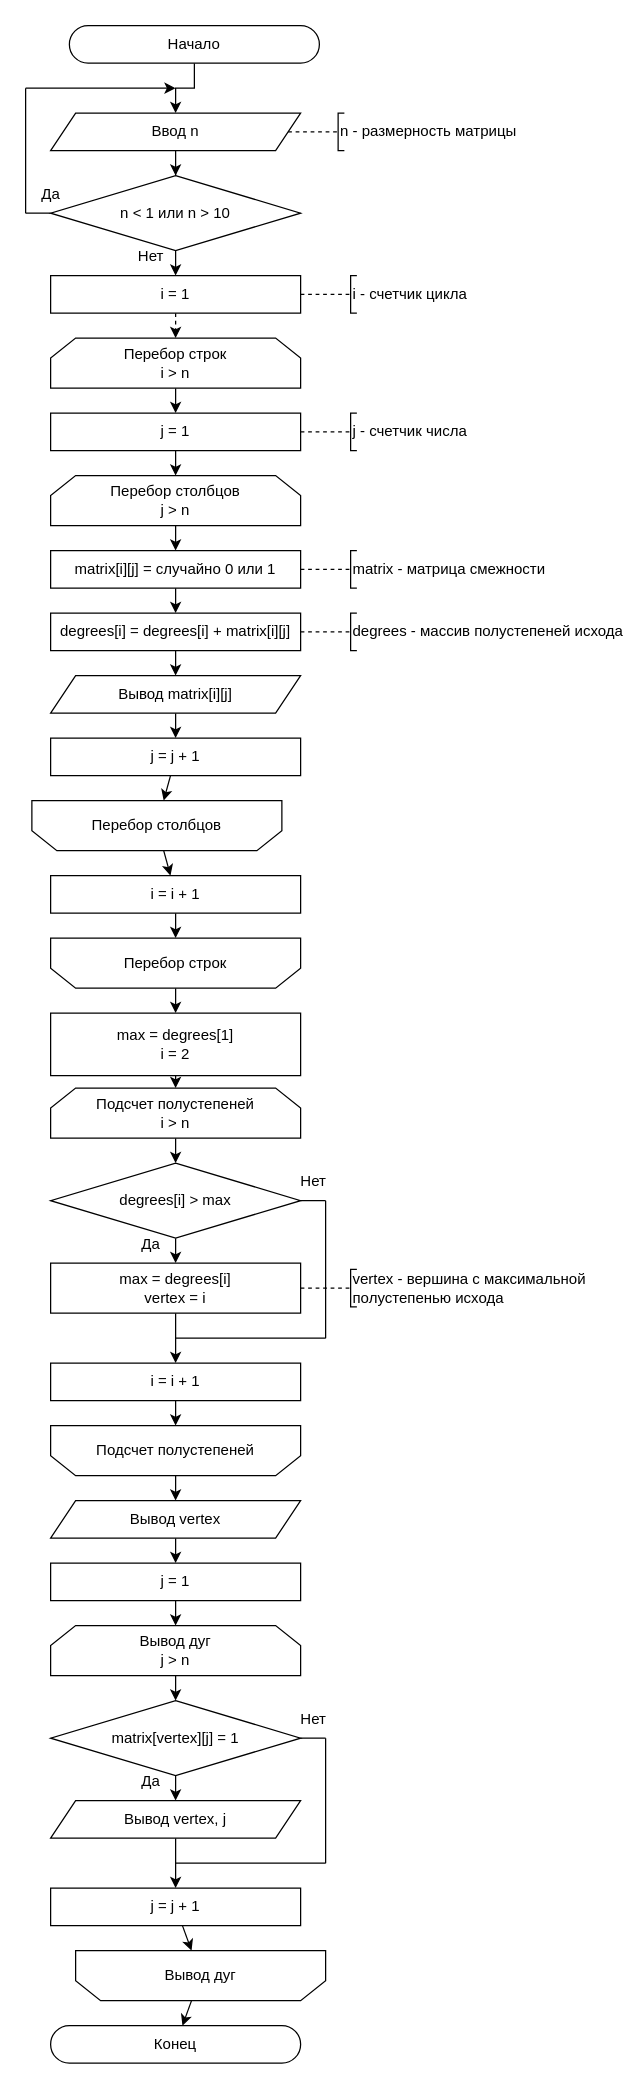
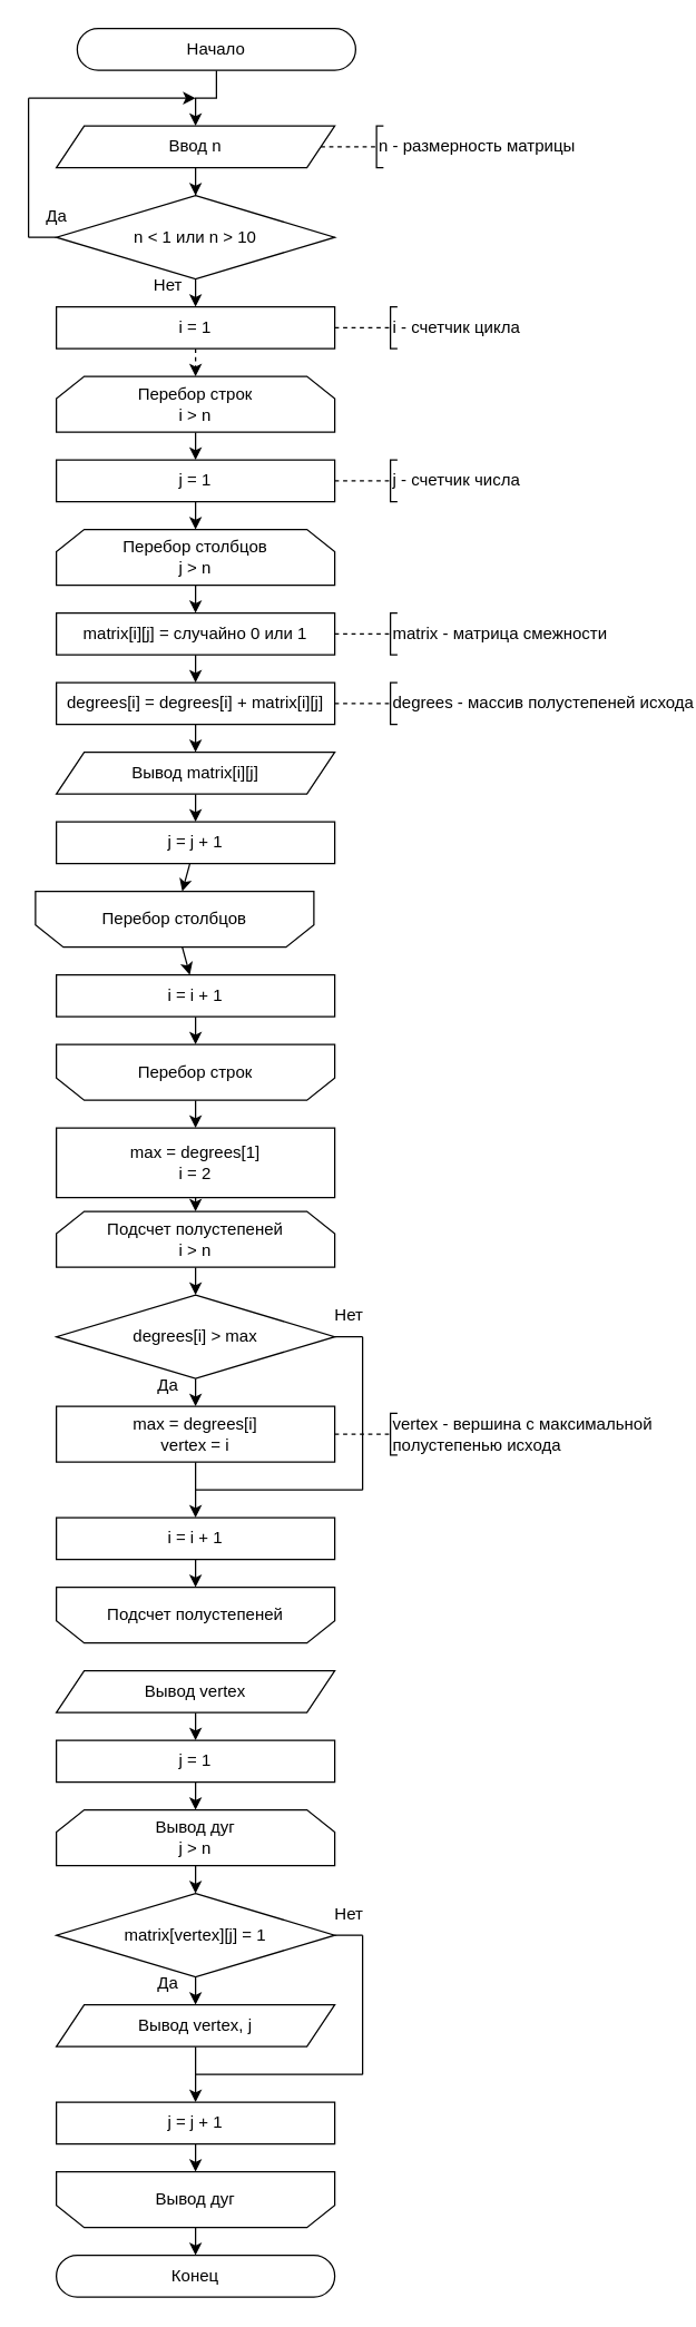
  <mxCell id="0" />
  <mxCell id="1" parent="0" />
  <mxCell id="2" style="edgeStyle=orthogonalEdgeStyle;rounded=0;orthogonalLoop=1;jettySize=auto;html=1;" parent="1" source="3" target="5" edge="1"><mxGeometry relative="1" as="geometry" /></mxCell>
  <mxCell id="3" value="Начало" style="rounded=1;whiteSpace=wrap;html=1;arcSize=50;" parent="1" vertex="1"><mxGeometry x="55" y="20" width="200" height="30" as="geometry" /></mxCell>
  <mxCell id="4" style="edgeStyle=orthogonalEdgeStyle;rounded=0;orthogonalLoop=1;jettySize=auto;html=1;" parent="1" source="5" target="9" edge="1"><mxGeometry relative="1" as="geometry" /></mxCell>
  <mxCell id="5" value="Ввод n" style="shape=parallelogram;perimeter=parallelogramPerimeter;whiteSpace=wrap;html=1;fixedSize=1;" parent="1" vertex="1"><mxGeometry x="40" y="90" width="200" height="30" as="geometry" /></mxCell>
  <mxCell id="6" value="n - размерность матрицы" style="strokeWidth=1;html=1;shape=mxgraph.flowchart.annotation_1;align=left;pointerEvents=1;" parent="1" vertex="1"><mxGeometry x="270" y="90" width="5" height="30" as="geometry" /></mxCell>
  <mxCell id="7" value="" style="endArrow=none;html=1;rounded=0;entryX=0;entryY=0.5;entryDx=0;entryDy=0;entryPerimeter=0;dashed=1;" parent="1" source="5" target="6" edge="1"><mxGeometry width="50" height="50" relative="1" as="geometry"><mxPoint x="240" y="105" as="sourcePoint" /><mxPoint x="320" y="95" as="targetPoint" /></mxGeometry></mxCell>
  <mxCell id="8" style="edgeStyle=orthogonalEdgeStyle;rounded=0;orthogonalLoop=1;jettySize=auto;html=1;" parent="1" source="9" edge="1"><mxGeometry relative="1" as="geometry"><mxPoint x="140" y="220" as="targetPoint" /></mxGeometry></mxCell>
  <mxCell id="9" value="n &amp;lt; 1 или n &amp;gt; 10" style="rhombus;whiteSpace=wrap;html=1;" parent="1" vertex="1"><mxGeometry x="40" y="140" width="200" height="60" as="geometry" /></mxCell>
  <mxCell id="10" value="" style="endArrow=none;html=1;rounded=0;entryX=0;entryY=0.5;entryDx=0;entryDy=0;" parent="1" target="9" edge="1"><mxGeometry width="50" height="50" relative="1" as="geometry"><mxPoint x="20" y="170" as="sourcePoint" /><mxPoint x="230" y="140" as="targetPoint" /></mxGeometry></mxCell>
  <mxCell id="11" value="" style="endArrow=classic;html=1;rounded=0;endFill=1;" parent="1" edge="1"><mxGeometry width="50" height="50" relative="1" as="geometry"><mxPoint x="20" y="70" as="sourcePoint" /><mxPoint x="140" y="70" as="targetPoint" /></mxGeometry></mxCell>
  <mxCell id="12" value="" style="endArrow=none;html=1;rounded=0;" parent="1" edge="1"><mxGeometry width="50" height="50" relative="1" as="geometry"><mxPoint x="20" y="170" as="sourcePoint" /><mxPoint x="20" y="70" as="targetPoint" /></mxGeometry></mxCell>
  <mxCell id="13" value="Да" style="text;html=1;align=center;verticalAlign=middle;resizable=0;points=[];autosize=1;strokeColor=none;fillColor=none;" parent="1" vertex="1"><mxGeometry x="20" y="140" width="40" height="30" as="geometry" /></mxCell>
  <mxCell id="14" value="Нет" style="text;html=1;align=center;verticalAlign=middle;resizable=0;points=[];autosize=1;strokeColor=none;fillColor=none;" parent="1" vertex="1"><mxGeometry x="100" y="190" width="40" height="30" as="geometry" /></mxCell>
  <mxCell id="15" style="edgeStyle=none;html=1;dashed=1;" parent="1" source="16" target="18" edge="1"><mxGeometry relative="1" as="geometry" /></mxCell>
  <mxCell id="16" value="i = 1" style="rounded=0;whiteSpace=wrap;html=1;" parent="1" vertex="1"><mxGeometry x="40" y="220" width="200" height="30" as="geometry" /></mxCell>
  <mxCell id="17" style="edgeStyle=none;html=1;" parent="1" source="18" target="20" edge="1"><mxGeometry relative="1" as="geometry" /></mxCell>
  <mxCell id="18" value="Перебор строк&lt;br&gt;&lt;div&gt;&lt;font style=&quot;color: rgb(0, 0, 0);&quot;&gt;i &amp;gt; n&lt;/font&gt;&lt;/div&gt;" style="shape=loopLimit;whiteSpace=wrap;html=1;" parent="1" vertex="1"><mxGeometry x="40" y="270" width="200" height="40" as="geometry" /></mxCell>
  <mxCell id="19" style="edgeStyle=none;html=1;" parent="1" source="20" target="22" edge="1"><mxGeometry relative="1" as="geometry" /></mxCell>
  <mxCell id="20" value="j = 1" style="rounded=0;whiteSpace=wrap;html=1;" parent="1" vertex="1"><mxGeometry x="40" y="330" width="200" height="30" as="geometry" /></mxCell>
  <mxCell id="21" style="edgeStyle=none;html=1;" parent="1" source="22" target="24" edge="1"><mxGeometry relative="1" as="geometry" /></mxCell>
  <mxCell id="22" value="Перебор столбцов&lt;br&gt;&lt;div&gt;&lt;font style=&quot;color: rgb(0, 0, 0);&quot;&gt;j &amp;gt; n&lt;/font&gt;&lt;/div&gt;" style="shape=loopLimit;whiteSpace=wrap;html=1;" parent="1" vertex="1"><mxGeometry x="40" y="380" width="200" height="40" as="geometry" /></mxCell>
  <mxCell id="23" style="edgeStyle=none;html=1;" parent="1" source="24" target="30" edge="1"><mxGeometry relative="1" as="geometry" /></mxCell>
  <mxCell id="24" value="matrix[i][j] = случайно 0 или 1" style="rounded=0;whiteSpace=wrap;html=1;" parent="1" vertex="1"><mxGeometry x="40" y="440" width="200" height="30" as="geometry" /></mxCell>
  <mxCell id="25" value="i - счетчик цикла" style="strokeWidth=1;html=1;shape=mxgraph.flowchart.annotation_1;align=left;pointerEvents=1;" parent="1" vertex="1"><mxGeometry x="280" y="220" width="5" height="30" as="geometry" /></mxCell>
  <mxCell id="26" value="" style="endArrow=none;html=1;rounded=0;entryX=0;entryY=0.5;entryDx=0;entryDy=0;entryPerimeter=0;dashed=1;" parent="1" target="25" edge="1"><mxGeometry width="50" height="50" relative="1" as="geometry"><mxPoint x="240" y="235" as="sourcePoint" /><mxPoint x="330" y="225" as="targetPoint" /></mxGeometry></mxCell>
  <mxCell id="27" value="j - счетчик числа" style="strokeWidth=1;html=1;shape=mxgraph.flowchart.annotation_1;align=left;pointerEvents=1;" parent="1" vertex="1"><mxGeometry x="280" y="330" width="5" height="30" as="geometry" /></mxCell>
  <mxCell id="28" value="" style="endArrow=none;html=1;rounded=0;entryX=0;entryY=0.5;entryDx=0;entryDy=0;entryPerimeter=0;dashed=1;" parent="1" target="27" edge="1"><mxGeometry width="50" height="50" relative="1" as="geometry"><mxPoint x="240" y="345" as="sourcePoint" /><mxPoint x="330" y="335" as="targetPoint" /></mxGeometry></mxCell>
  <mxCell id="29" style="edgeStyle=none;html=1;" parent="1" source="30" target="83" edge="1"><mxGeometry relative="1" as="geometry" /></mxCell>
  <mxCell id="30" value="degrees[i] =&amp;nbsp;&lt;span style=&quot;color: rgb(0, 0, 0);&quot;&gt;degrees[i] + matrix[i][j]&lt;/span&gt;" style="rounded=0;whiteSpace=wrap;html=1;" parent="1" vertex="1"><mxGeometry x="40" y="490" width="200" height="30" as="geometry" /></mxCell>
  <mxCell id="31" style="edgeStyle=none;html=1;" parent="1" source="32" target="36" edge="1"><mxGeometry relative="1" as="geometry" /></mxCell>
  <mxCell id="32" value="&lt;span style=&quot;color: rgb(0, 0, 0);&quot;&gt;Перебор столбцов&lt;/span&gt;" style="shape=loopLimit;whiteSpace=wrap;html=1;direction=west;" parent="1" vertex="1"><mxGeometry x="25" y="640" width="200" height="40" as="geometry" /></mxCell>
  <mxCell id="33" style="edgeStyle=none;html=1;" parent="1" source="34" target="32" edge="1"><mxGeometry relative="1" as="geometry" /></mxCell>
  <mxCell id="34" value="j = j + 1" style="rounded=0;whiteSpace=wrap;html=1;" parent="1" vertex="1"><mxGeometry x="40" y="590" width="200" height="30" as="geometry" /></mxCell>
  <mxCell id="35" style="edgeStyle=none;html=1;" parent="1" source="36" target="38" edge="1"><mxGeometry relative="1" as="geometry" /></mxCell>
  <mxCell id="36" value="i = i + 1" style="rounded=0;whiteSpace=wrap;html=1;" parent="1" vertex="1"><mxGeometry x="40" y="700" width="200" height="30" as="geometry" /></mxCell>
  <mxCell id="37" style="edgeStyle=none;html=1;" parent="1" source="38" target="42" edge="1"><mxGeometry relative="1" as="geometry" /></mxCell>
  <mxCell id="38" value="&lt;span style=&quot;color: rgb(0, 0, 0);&quot;&gt;Перебор строк&lt;/span&gt;" style="shape=loopLimit;whiteSpace=wrap;html=1;direction=west;" parent="1" vertex="1"><mxGeometry x="40" y="750" width="200" height="40" as="geometry" /></mxCell>
  <mxCell id="39" value="matrix - матрица смежности" style="strokeWidth=1;html=1;shape=mxgraph.flowchart.annotation_1;align=left;pointerEvents=1;" parent="1" vertex="1"><mxGeometry x="280" y="440" width="5" height="30" as="geometry" /></mxCell>
  <mxCell id="40" value="" style="endArrow=none;html=1;rounded=0;entryX=0;entryY=0.5;entryDx=0;entryDy=0;entryPerimeter=0;dashed=1;" parent="1" target="39" edge="1"><mxGeometry width="50" height="50" relative="1" as="geometry"><mxPoint x="240" y="455" as="sourcePoint" /><mxPoint x="330" y="445" as="targetPoint" /></mxGeometry></mxCell>
  <mxCell id="41" style="edgeStyle=none;html=1;" parent="1" source="42" target="46" edge="1"><mxGeometry relative="1" as="geometry" /></mxCell>
  <mxCell id="42" value="max = degrees[1]&lt;div&gt;&lt;font style=&quot;color: rgb(0, 0, 0);&quot;&gt;i = 2&lt;/font&gt;&lt;/div&gt;" style="rounded=0;whiteSpace=wrap;html=1;" parent="1" vertex="1"><mxGeometry x="40" y="810" width="200" height="50" as="geometry" /></mxCell>
  <mxCell id="43" value="degrees - массив полустепеней исхода" style="strokeWidth=1;html=1;shape=mxgraph.flowchart.annotation_1;align=left;pointerEvents=1;" parent="1" vertex="1"><mxGeometry x="280" y="490" width="5" height="30" as="geometry" /></mxCell>
  <mxCell id="44" value="" style="endArrow=none;html=1;rounded=0;entryX=0;entryY=0.5;entryDx=0;entryDy=0;entryPerimeter=0;dashed=1;" parent="1" target="43" edge="1"><mxGeometry width="50" height="50" relative="1" as="geometry"><mxPoint x="240" y="505" as="sourcePoint" /><mxPoint x="330" y="495" as="targetPoint" /></mxGeometry></mxCell>
  <mxCell id="45" style="edgeStyle=none;html=1;" parent="1" source="46" target="48" edge="1"><mxGeometry relative="1" as="geometry" /></mxCell>
  <mxCell id="46" value="Подсчет полустепеней&lt;div&gt;&lt;font style=&quot;color: rgb(0, 0, 0);&quot;&gt;i &amp;gt; n&lt;/font&gt;&lt;/div&gt;" style="shape=loopLimit;whiteSpace=wrap;html=1;" parent="1" vertex="1"><mxGeometry x="40" y="870" width="200" height="40" as="geometry" /></mxCell>
  <mxCell id="47" style="edgeStyle=none;html=1;" parent="1" source="48" target="50" edge="1"><mxGeometry relative="1" as="geometry" /></mxCell>
  <mxCell id="48" value="degrees[i] &amp;gt; max" style="rhombus;whiteSpace=wrap;html=1;" parent="1" vertex="1"><mxGeometry x="40" y="930" width="200" height="60" as="geometry" /></mxCell>
  <mxCell id="49" style="edgeStyle=none;html=1;" parent="1" source="50" target="64" edge="1"><mxGeometry relative="1" as="geometry" /></mxCell>
  <mxCell id="50" value="max = degrees[i]&lt;div&gt;&lt;font style=&quot;color: rgb(0, 0, 0);&quot;&gt;vertex = i&lt;/font&gt;&lt;/div&gt;" style="rounded=0;whiteSpace=wrap;html=1;" parent="1" vertex="1"><mxGeometry x="40" y="1010" width="200" height="40" as="geometry" /></mxCell>
  <mxCell id="51" value="Да" style="text;html=1;align=center;verticalAlign=middle;resizable=0;points=[];autosize=1;strokeColor=none;fillColor=none;" parent="1" vertex="1"><mxGeometry x="100" y="980" width="40" height="30" as="geometry" /></mxCell>
- <mxCell id="52" style="edgeStyle=none;html=1;" parent="1" source="53" target="60" edge="1"><mxGeometry relative="1" as="geometry" /></mxCell>
  <mxCell id="53" value="&lt;span style=&quot;color: rgb(0, 0, 0);&quot;&gt;Подсчет полустепеней&lt;/span&gt;" style="shape=loopLimit;whiteSpace=wrap;html=1;direction=west;" parent="1" vertex="1"><mxGeometry x="40" y="1140" width="200" height="40" as="geometry" /></mxCell>
  <mxCell id="54" value="" style="endArrow=none;html=1;exitX=1;exitY=0.5;exitDx=0;exitDy=0;" parent="1" source="48" edge="1"><mxGeometry width="50" height="50" relative="1" as="geometry"><mxPoint x="170" y="1070" as="sourcePoint" /><mxPoint x="260" y="960" as="targetPoint" /></mxGeometry></mxCell>
  <mxCell id="55" value="" style="endArrow=none;html=1;exitX=1;exitY=0.5;exitDx=0;exitDy=0;" parent="1" edge="1"><mxGeometry width="50" height="50" relative="1" as="geometry"><mxPoint x="140" y="1070" as="sourcePoint" /><mxPoint x="260" y="1070" as="targetPoint" /></mxGeometry></mxCell>
  <mxCell id="56" value="" style="endArrow=none;html=1;" parent="1" edge="1"><mxGeometry width="50" height="50" relative="1" as="geometry"><mxPoint x="260" y="960" as="sourcePoint" /><mxPoint x="260" y="1070" as="targetPoint" /></mxGeometry></mxCell>
  <mxCell id="57" value="vertex - вершина с максимальной&amp;nbsp;&lt;div&gt;&lt;font style=&quot;color: rgb(0, 0, 0);&quot;&gt;полустепенью исхода&lt;/font&gt;&lt;/div&gt;" style="strokeWidth=1;html=1;shape=mxgraph.flowchart.annotation_1;align=left;pointerEvents=1;" parent="1" vertex="1"><mxGeometry x="280" y="1015" width="5" height="30" as="geometry" /></mxCell>
  <mxCell id="58" value="" style="endArrow=none;html=1;rounded=0;entryX=0;entryY=0.5;entryDx=0;entryDy=0;entryPerimeter=0;dashed=1;" parent="1" target="57" edge="1"><mxGeometry width="50" height="50" relative="1" as="geometry"><mxPoint x="240" y="1030" as="sourcePoint" /><mxPoint x="330" y="1020" as="targetPoint" /></mxGeometry></mxCell>
  <mxCell id="59" style="edgeStyle=none;html=1;" parent="1" source="60" target="62" edge="1"><mxGeometry relative="1" as="geometry" /></mxCell>
  <mxCell id="60" value="Вывод vertex" style="shape=parallelogram;perimeter=parallelogramPerimeter;whiteSpace=wrap;html=1;fixedSize=1;" parent="1" vertex="1"><mxGeometry x="40" y="1200" width="200" height="30" as="geometry" /></mxCell>
  <mxCell id="61" style="edgeStyle=none;html=1;" parent="1" source="62" target="66" edge="1"><mxGeometry relative="1" as="geometry" /></mxCell>
  <mxCell id="62" value="j = 1" style="rounded=0;whiteSpace=wrap;html=1;" parent="1" vertex="1"><mxGeometry x="40" y="1250" width="200" height="30" as="geometry" /></mxCell>
  <mxCell id="63" style="edgeStyle=none;html=1;" parent="1" source="64" target="53" edge="1"><mxGeometry relative="1" as="geometry" /></mxCell>
  <mxCell id="64" value="i = i + 1" style="rounded=0;whiteSpace=wrap;html=1;" parent="1" vertex="1"><mxGeometry x="40" y="1090" width="200" height="30" as="geometry" /></mxCell>
  <mxCell id="65" style="edgeStyle=none;html=1;" parent="1" source="66" edge="1"><mxGeometry relative="1" as="geometry"><mxPoint x="140" y="1360" as="targetPoint" /></mxGeometry></mxCell>
  <mxCell id="66" value="Вывод дуг&lt;br&gt;&lt;div&gt;&lt;font style=&quot;color: rgb(0, 0, 0);&quot;&gt;j &amp;gt; n&lt;/font&gt;&lt;/div&gt;" style="shape=loopLimit;whiteSpace=wrap;html=1;" parent="1" vertex="1"><mxGeometry x="40" y="1300" width="200" height="40" as="geometry" /></mxCell>
  <mxCell id="67" value="Нет" style="text;html=1;align=center;verticalAlign=middle;resizable=0;points=[];autosize=1;strokeColor=none;fillColor=none;" parent="1" vertex="1"><mxGeometry x="230" y="930" width="40" height="30" as="geometry" /></mxCell>
  <mxCell id="68" style="edgeStyle=none;html=1;" parent="1" source="69" target="71" edge="1"><mxGeometry relative="1" as="geometry" /></mxCell>
  <mxCell id="69" value="matrix[vertex][j] = 1" style="rhombus;whiteSpace=wrap;html=1;" parent="1" vertex="1"><mxGeometry x="40" y="1360" width="200" height="60" as="geometry" /></mxCell>
  <mxCell id="70" style="edgeStyle=none;html=1;" parent="1" source="71" target="73" edge="1"><mxGeometry relative="1" as="geometry" /></mxCell>
  <mxCell id="71" value="Вывод vertex, j" style="shape=parallelogram;perimeter=parallelogramPerimeter;whiteSpace=wrap;html=1;fixedSize=1;" parent="1" vertex="1"><mxGeometry x="40" y="1440" width="200" height="30" as="geometry" /></mxCell>
  <mxCell id="72" style="edgeStyle=none;html=1;" parent="1" source="73" target="79" edge="1"><mxGeometry relative="1" as="geometry" /></mxCell>
  <mxCell id="73" value="j = j + 1" style="rounded=0;whiteSpace=wrap;html=1;" parent="1" vertex="1"><mxGeometry x="40" y="1510" width="200" height="30" as="geometry" /></mxCell>
  <mxCell id="74" value="Да" style="text;html=1;align=center;verticalAlign=middle;resizable=0;points=[];autosize=1;strokeColor=none;fillColor=none;" parent="1" vertex="1"><mxGeometry x="100" y="1410" width="40" height="30" as="geometry" /></mxCell>
  <mxCell id="75" value="" style="endArrow=none;html=1;exitX=1;exitY=0.5;exitDx=0;exitDy=0;" parent="1" edge="1"><mxGeometry width="50" height="50" relative="1" as="geometry"><mxPoint x="140" y="1490" as="sourcePoint" /><mxPoint x="260" y="1490" as="targetPoint" /></mxGeometry></mxCell>
  <mxCell id="76" value="" style="endArrow=none;html=1;" parent="1" edge="1"><mxGeometry width="50" height="50" relative="1" as="geometry"><mxPoint x="260" y="1390" as="sourcePoint" /><mxPoint x="260" y="1490" as="targetPoint" /></mxGeometry></mxCell>
  <mxCell id="77" value="" style="endArrow=none;html=1;exitX=1;exitY=0.5;exitDx=0;exitDy=0;" parent="1" source="69" edge="1"><mxGeometry width="50" height="50" relative="1" as="geometry"><mxPoint x="150" y="1500" as="sourcePoint" /><mxPoint x="260" y="1390" as="targetPoint" /></mxGeometry></mxCell>
  <mxCell id="78" style="edgeStyle=none;html=1;" parent="1" source="79" target="81" edge="1"><mxGeometry relative="1" as="geometry" /></mxCell>
- <mxCell id="79" value="&lt;span style=&quot;color: rgb(0, 0, 0);&quot;&gt;Вывод дуг&lt;/span&gt;" style="shape=loopLimit;whiteSpace=wrap;html=1;direction=west;" parent="1" vertex="1"><mxGeometry x="60" y="1560" width="200" height="40" as="geometry" /></mxCell>
+ <mxCell id="79" value="&lt;span style=&quot;color: rgb(0, 0, 0);&quot;&gt;Вывод дуг&lt;/span&gt;" style="shape=loopLimit;whiteSpace=wrap;html=1;direction=west;" parent="1" vertex="1"><mxGeometry x="40" y="1560" width="200" height="40" as="geometry" /></mxCell>
  <mxCell id="80" value="Нет" style="text;html=1;align=center;verticalAlign=middle;resizable=0;points=[];autosize=1;strokeColor=none;fillColor=none;" parent="1" vertex="1"><mxGeometry x="230" y="1360" width="40" height="30" as="geometry" /></mxCell>
  <mxCell id="81" value="Конец" style="rounded=1;whiteSpace=wrap;html=1;arcSize=50;" parent="1" vertex="1"><mxGeometry x="40" y="1620" width="200" height="30" as="geometry" /></mxCell>
  <mxCell id="82" style="edgeStyle=none;html=1;" parent="1" source="83" target="34" edge="1"><mxGeometry relative="1" as="geometry" /></mxCell>
  <mxCell id="83" value="Вывод matrix[i][j]" style="shape=parallelogram;perimeter=parallelogramPerimeter;whiteSpace=wrap;html=1;fixedSize=1;" parent="1" vertex="1"><mxGeometry x="40" y="540" width="200" height="30" as="geometry" /></mxCell>
